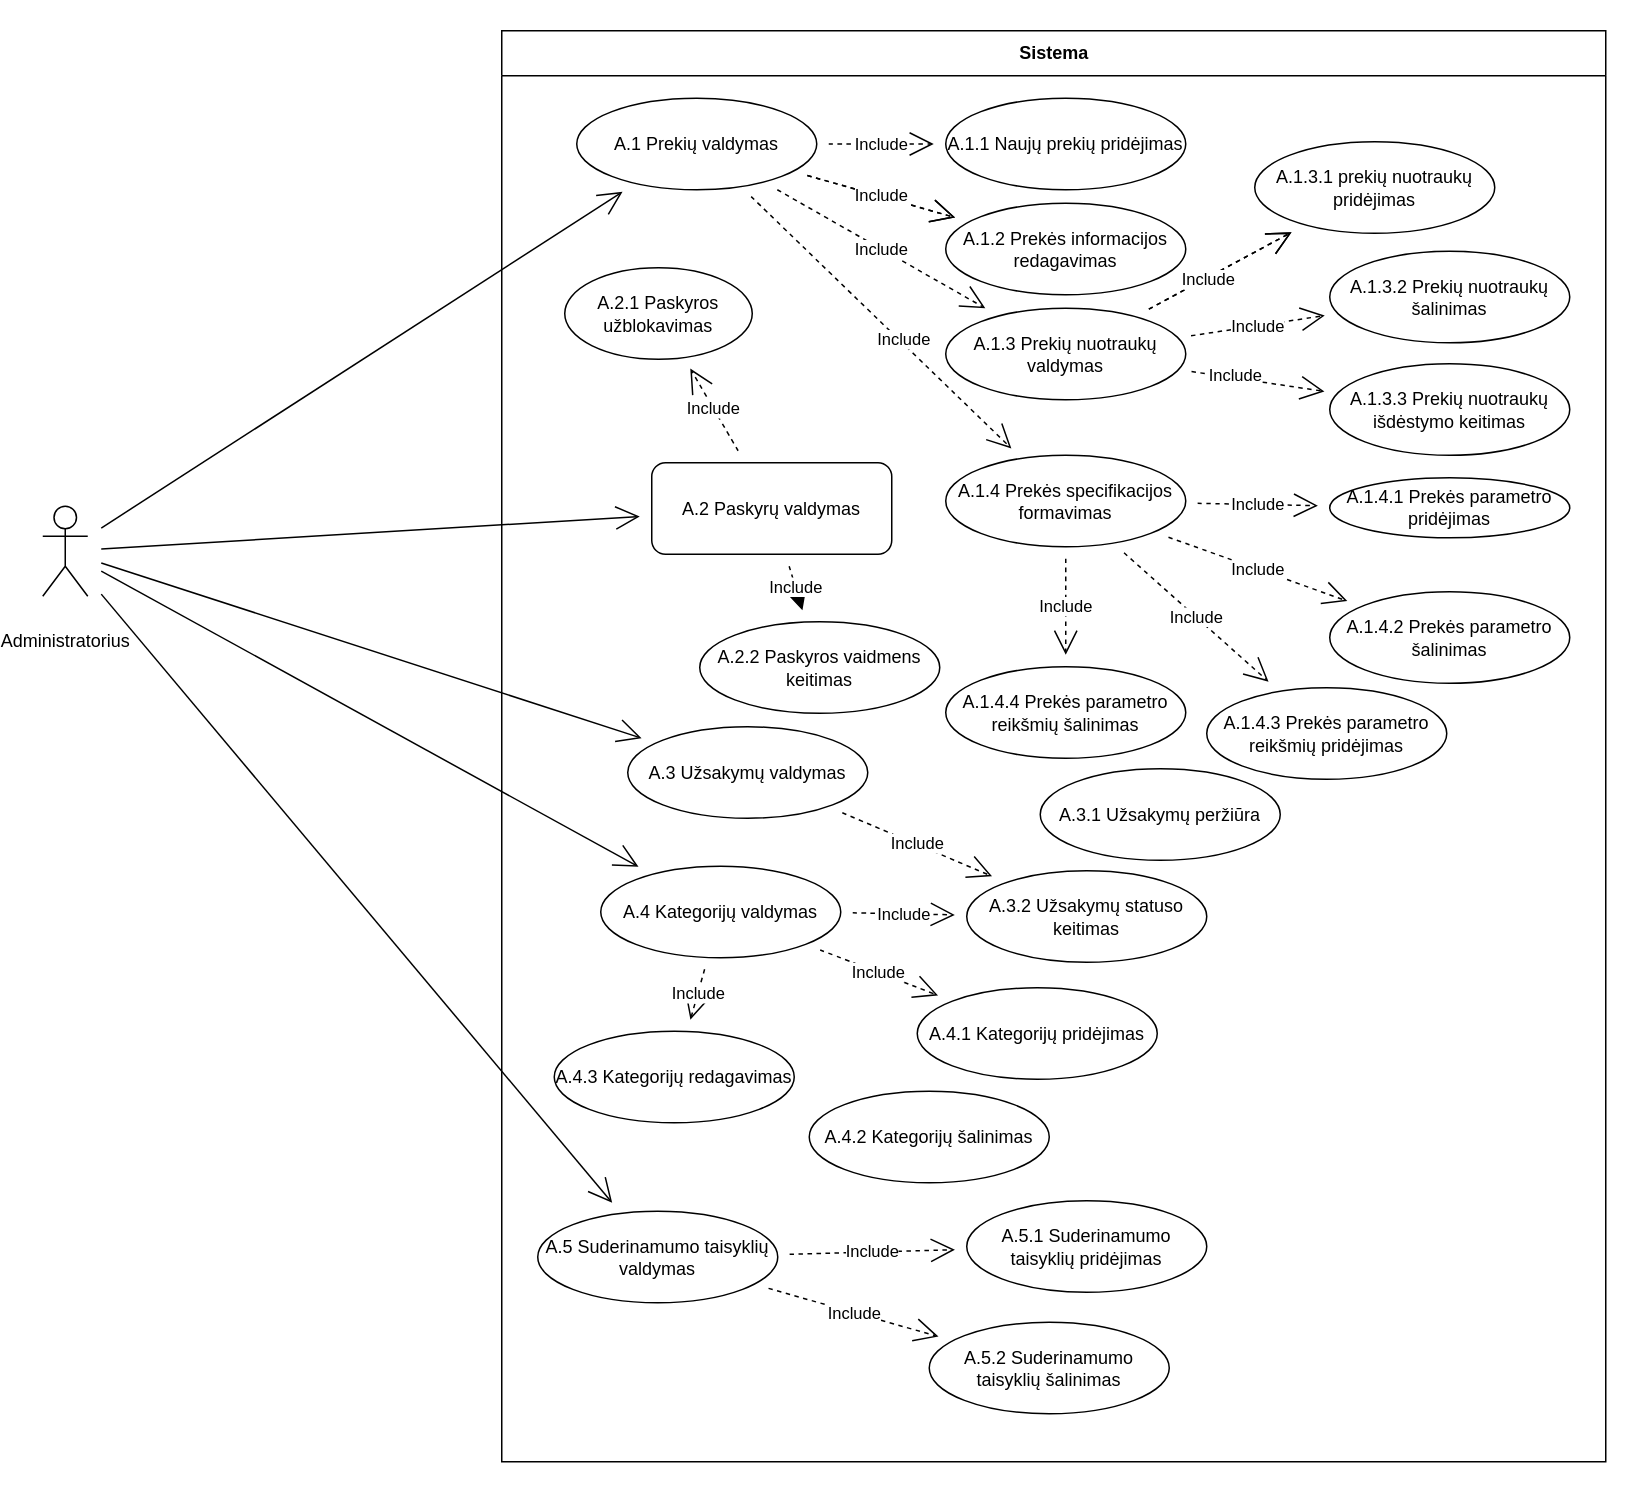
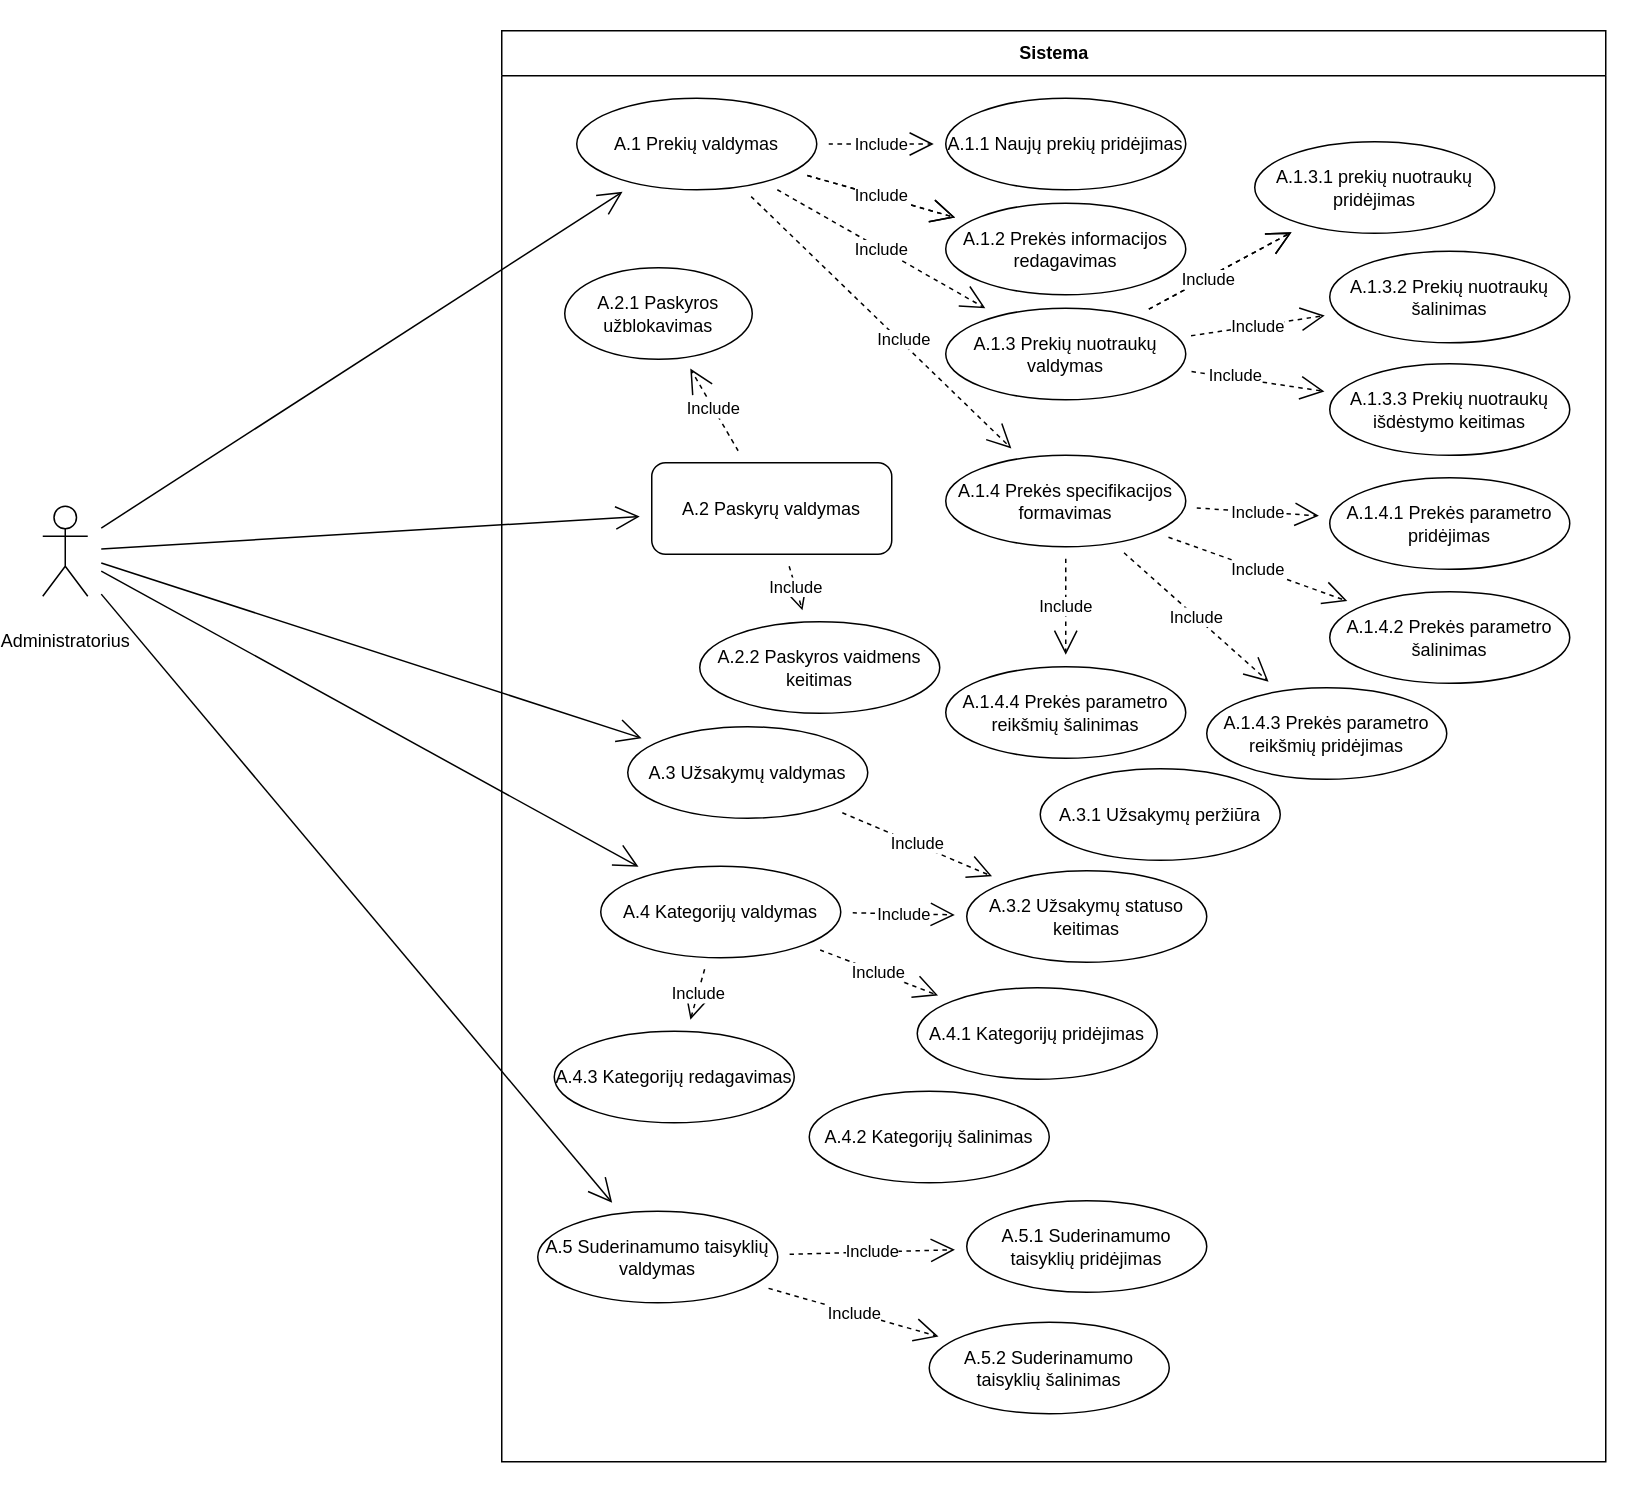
  <mxCell id="0" />
  <mxCell id="1" parent="0" />
  <mxCell id="2" style="edgeStyle=none;curved=1;rounded=0;orthogonalLoop=1;jettySize=auto;html=1;endArrow=open;startSize=14;endSize=14;sourcePerimeterSpacing=8;targetPerimeterSpacing=8;" parent="1" source="7" target="15" edge="1"><mxGeometry relative="1" as="geometry" /></mxCell>
  <mxCell id="3" style="edgeStyle=none;curved=1;rounded=0;orthogonalLoop=1;jettySize=auto;html=1;endArrow=open;startSize=14;endSize=14;sourcePerimeterSpacing=8;targetPerimeterSpacing=8;" parent="1" source="7" target="18" edge="1"><mxGeometry relative="1" as="geometry" /></mxCell>
  <mxCell id="4" style="edgeStyle=none;curved=1;rounded=0;orthogonalLoop=1;jettySize=auto;html=1;endArrow=open;startSize=14;endSize=14;sourcePerimeterSpacing=8;targetPerimeterSpacing=8;" parent="1" source="7" target="43" edge="1"><mxGeometry relative="1" as="geometry" /></mxCell>
  <mxCell id="5" style="edgeStyle=none;curved=1;rounded=0;orthogonalLoop=1;jettySize=auto;html=1;endArrow=open;startSize=14;endSize=14;sourcePerimeterSpacing=8;targetPerimeterSpacing=8;" parent="1" source="7" target="49" edge="1"><mxGeometry relative="1" as="geometry" /></mxCell>
  <mxCell id="6" style="edgeStyle=none;curved=1;rounded=0;orthogonalLoop=1;jettySize=auto;html=1;endArrow=open;startSize=14;endSize=14;sourcePerimeterSpacing=8;targetPerimeterSpacing=8;" parent="1" source="7" target="55" edge="1"><mxGeometry relative="1" as="geometry" /></mxCell>
  <mxCell id="7" value="Administratorius" style="shape=umlActor;html=1;verticalLabelPosition=bottom;verticalAlign=middle;align=center;strokeWidth=1;perimeterSpacing=1;" parent="1" vertex="1"><mxGeometry x="20" y="337" width="30" height="60" as="geometry" /></mxCell>
  <mxCell id="8" value="Sistema" style="swimlane;fontStyle=1;align=center;horizontal=1;startSize=30;collapsible=0;html=1;" parent="1" vertex="1"><mxGeometry x="326" y="20" width="736" height="954" as="geometry" /></mxCell>
  <mxCell id="9" value="Include" style="edgeStyle=none;curved=1;rounded=0;orthogonalLoop=1;jettySize=auto;html=1;dashed=1;endArrow=open;startSize=14;endSize=14;sourcePerimeterSpacing=8;targetPerimeterSpacing=8;" parent="8" source="15" target="19" edge="1"><mxGeometry relative="1" as="geometry" /></mxCell>
  <mxCell id="10" value="" style="edgeStyle=none;curved=1;rounded=0;orthogonalLoop=1;jettySize=auto;html=1;dashed=1;endArrow=open;startSize=14;endSize=14;sourcePerimeterSpacing=8;targetPerimeterSpacing=8;" parent="8" source="15" target="20" edge="1"><mxGeometry relative="1" as="geometry" /></mxCell>
  <mxCell id="11" value="Include" style="edgeStyle=none;curved=1;rounded=0;orthogonalLoop=1;jettySize=auto;html=1;dashed=1;endArrow=open;startSize=14;endSize=14;sourcePerimeterSpacing=8;targetPerimeterSpacing=8;" parent="8" source="15" target="27" edge="1"><mxGeometry relative="1" as="geometry" /></mxCell>
  <mxCell id="12" value="Include" style="edgeStyle=none;curved=1;rounded=0;orthogonalLoop=1;jettySize=auto;html=1;dashed=1;endArrow=open;startSize=14;endSize=14;sourcePerimeterSpacing=8;targetPerimeterSpacing=8;" parent="8" source="15" target="20" edge="1"><mxGeometry relative="1" as="geometry" /></mxCell>
  <mxCell id="13" style="edgeStyle=none;curved=1;rounded=0;orthogonalLoop=1;jettySize=auto;html=1;dashed=1;endArrow=open;startSize=14;endSize=14;sourcePerimeterSpacing=8;targetPerimeterSpacing=8;" parent="8" source="15" target="35" edge="1"><mxGeometry relative="1" as="geometry" /></mxCell>
  <mxCell id="14" value="Include" style="edgeLabel;html=1;align=center;verticalAlign=middle;resizable=0;points=[];" parent="13" vertex="1" connectable="0"><mxGeometry x="0.155" y="2" relative="1" as="geometry"><mxPoint as="offset" /></mxGeometry></mxCell>
  <mxCell id="15" value="A.1 Prekių valdymas" style="ellipse;whiteSpace=wrap;html=1;" parent="8" vertex="1"><mxGeometry x="50" y="45" width="160" height="61" as="geometry" /></mxCell>
  <mxCell id="16" value="Include" style="edgeStyle=none;curved=1;rounded=0;orthogonalLoop=1;jettySize=auto;html=1;dashed=1;endArrow=open;startSize=14;endSize=14;sourcePerimeterSpacing=8;targetPerimeterSpacing=8;" parent="8" source="18" target="40" edge="1"><mxGeometry relative="1" as="geometry" /></mxCell>
- <mxCell id="17" value="Include" style="edgeStyle=none;curved=1;rounded=0;orthogonalLoop=1;jettySize=auto;html=1;dashed=1;endArrow=classic;startSize=14;endSize=14;sourcePerimeterSpacing=8;targetPerimeterSpacing=8;" parent="8" source="18" target="41" edge="1"><mxGeometry relative="1" as="geometry" /></mxCell>
+ <mxCell id="17" value="Include" style="edgeStyle=none;curved=1;rounded=0;orthogonalLoop=1;jettySize=auto;html=1;dashed=1;endArrow=open;startSize=14;endSize=14;sourcePerimeterSpacing=8;targetPerimeterSpacing=8;" parent="8" source="18" target="41" edge="1"><mxGeometry relative="1" as="geometry" /></mxCell>
  <mxCell id="18" value="A.2 Paskyrų valdymas" style="whiteSpace=wrap;html=1;rounded=1;" parent="8" vertex="1"><mxGeometry x="100" y="288" width="160" height="61" as="geometry" /></mxCell>
  <mxCell id="19" value="A.1.1 Naujų prekių pridėjimas" style="ellipse;whiteSpace=wrap;html=1;" parent="8" vertex="1"><mxGeometry x="296" y="45" width="160" height="61" as="geometry" /></mxCell>
  <mxCell id="20" value="A.1.2 Prekės informacijos redagavimas" style="ellipse;whiteSpace=wrap;html=1;" parent="8" vertex="1"><mxGeometry x="296" y="115" width="160" height="61" as="geometry" /></mxCell>
  <mxCell id="21" value="" style="edgeStyle=none;curved=1;rounded=0;orthogonalLoop=1;jettySize=auto;html=1;dashed=1;endArrow=open;startSize=14;endSize=14;sourcePerimeterSpacing=8;targetPerimeterSpacing=8;" parent="8" source="27" target="28" edge="1"><mxGeometry relative="1" as="geometry" /></mxCell>
  <mxCell id="22" value="" style="edgeStyle=none;curved=1;rounded=0;orthogonalLoop=1;jettySize=auto;html=1;dashed=1;endArrow=open;startSize=14;endSize=14;sourcePerimeterSpacing=8;targetPerimeterSpacing=8;" parent="8" source="27" target="28" edge="1"><mxGeometry relative="1" as="geometry" /></mxCell>
  <mxCell id="23" value="Include" style="edgeLabel;html=1;align=center;verticalAlign=middle;resizable=0;points=[];" parent="22" vertex="1" connectable="0"><mxGeometry x="-0.193" y="-1" relative="1" as="geometry"><mxPoint as="offset" /></mxGeometry></mxCell>
  <mxCell id="24" value="Include" style="edgeStyle=none;curved=1;rounded=0;orthogonalLoop=1;jettySize=auto;html=1;dashed=1;endArrow=open;startSize=14;endSize=14;sourcePerimeterSpacing=8;targetPerimeterSpacing=8;" parent="8" source="27" target="29" edge="1"><mxGeometry relative="1" as="geometry" /></mxCell>
  <mxCell id="25" value="" style="edgeStyle=none;curved=1;rounded=0;orthogonalLoop=1;jettySize=auto;html=1;dashed=1;endArrow=open;startSize=14;endSize=14;sourcePerimeterSpacing=8;targetPerimeterSpacing=8;" parent="8" source="27" target="30" edge="1"><mxGeometry relative="1" as="geometry" /></mxCell>
  <mxCell id="26" value="Include" style="edgeLabel;html=1;align=center;verticalAlign=middle;resizable=0;points=[];" parent="25" vertex="1" connectable="0"><mxGeometry x="-0.35" y="2" relative="1" as="geometry"><mxPoint as="offset" /></mxGeometry></mxCell>
  <mxCell id="27" value="A.1.3 Prekių nuotraukų valdymas" style="ellipse;whiteSpace=wrap;html=1;" parent="8" vertex="1"><mxGeometry x="296" y="185" width="160" height="61" as="geometry" /></mxCell>
  <mxCell id="28" value="A.1.3.1 prekių nuotraukų pridėjimas" style="ellipse;whiteSpace=wrap;html=1;" parent="8" vertex="1"><mxGeometry x="502" y="74" width="160" height="61" as="geometry" /></mxCell>
  <mxCell id="29" value="A.1.3.2 Prekių nuotraukų šalinimas" style="ellipse;whiteSpace=wrap;html=1;" parent="8" vertex="1"><mxGeometry x="552" y="147" width="160" height="61" as="geometry" /></mxCell>
  <mxCell id="30" value="A.1.3.3 Prekių nuotraukų išdėstymo keitimas" style="ellipse;whiteSpace=wrap;html=1;" parent="8" vertex="1"><mxGeometry x="552" y="222" width="160" height="61" as="geometry" /></mxCell>
  <mxCell id="31" value="Include" style="edgeStyle=none;curved=1;rounded=0;orthogonalLoop=1;jettySize=auto;html=1;dashed=1;endArrow=open;startSize=14;endSize=14;sourcePerimeterSpacing=8;targetPerimeterSpacing=8;" parent="8" source="35" target="36" edge="1"><mxGeometry relative="1" as="geometry" /></mxCell>
  <mxCell id="32" value="Include" style="edgeStyle=none;curved=1;rounded=0;orthogonalLoop=1;jettySize=auto;html=1;dashed=1;endArrow=open;startSize=14;endSize=14;sourcePerimeterSpacing=8;targetPerimeterSpacing=8;" parent="8" source="35" target="37" edge="1"><mxGeometry relative="1" as="geometry" /></mxCell>
  <mxCell id="33" value="Include" style="edgeStyle=none;curved=1;rounded=0;orthogonalLoop=1;jettySize=auto;html=1;dashed=1;endArrow=open;startSize=14;endSize=14;sourcePerimeterSpacing=8;targetPerimeterSpacing=8;" parent="8" source="35" target="38" edge="1"><mxGeometry relative="1" as="geometry" /></mxCell>
  <mxCell id="34" value="Include" style="edgeStyle=none;curved=1;rounded=0;orthogonalLoop=1;jettySize=auto;html=1;dashed=1;endArrow=open;startSize=14;endSize=14;sourcePerimeterSpacing=8;targetPerimeterSpacing=8;" parent="8" source="35" target="39" edge="1"><mxGeometry relative="1" as="geometry" /></mxCell>
  <mxCell id="35" value="A.1.4 Prekės specifikacijos formavimas" style="ellipse;whiteSpace=wrap;html=1;" parent="8" vertex="1"><mxGeometry x="296" y="283" width="160" height="61" as="geometry" /></mxCell>
- <mxCell id="36" value="A.1.4.1 Prekės parametro pridėjimas" style="ellipse;whiteSpace=wrap;html=1;" parent="8" vertex="1"><mxGeometry x="552" y="298" width="160" height="40" as="geometry" /></mxCell>
+ <mxCell id="36" value="A.1.4.1 Prekės parametro pridėjimas" style="ellipse;whiteSpace=wrap;html=1;" parent="8" vertex="1"><mxGeometry x="552" y="298" width="160" height="61" as="geometry" /></mxCell>
  <mxCell id="37" value="A.1.4.2 Prekės parametro šalinimas" style="ellipse;whiteSpace=wrap;html=1;" parent="8" vertex="1"><mxGeometry x="552" y="374" width="160" height="61" as="geometry" /></mxCell>
  <mxCell id="38" value="A.1.4.3 Prekės parametro reikšmių pridėjimas" style="ellipse;whiteSpace=wrap;html=1;" parent="8" vertex="1"><mxGeometry x="470" y="438" width="160" height="61" as="geometry" /></mxCell>
  <mxCell id="39" value="A.1.4.4 Prekės parametro reikšmių šalinimas" style="ellipse;whiteSpace=wrap;html=1;" parent="8" vertex="1"><mxGeometry x="296" y="424" width="160" height="61" as="geometry" /></mxCell>
  <mxCell id="40" value="A.2.1 Paskyros &lt;br&gt;užblokavimas" style="ellipse;whiteSpace=wrap;html=1;" parent="8" vertex="1"><mxGeometry x="42" y="158" width="125" height="61" as="geometry" /></mxCell>
  <mxCell id="41" value="A.2.2 Paskyros vaidmens keitimas" style="ellipse;whiteSpace=wrap;html=1;" parent="8" vertex="1"><mxGeometry x="132" y="394" width="160" height="61" as="geometry" /></mxCell>
  <mxCell id="42" value="Include" style="edgeStyle=none;curved=1;rounded=0;orthogonalLoop=1;jettySize=auto;html=1;dashed=1;endArrow=open;startSize=14;endSize=14;sourcePerimeterSpacing=8;targetPerimeterSpacing=8;" parent="8" source="43" target="45" edge="1"><mxGeometry relative="1" as="geometry" /></mxCell>
  <mxCell id="43" value="A.3 Užsakymų valdymas" style="ellipse;whiteSpace=wrap;html=1;" parent="8" vertex="1"><mxGeometry x="84" y="464" width="160" height="61" as="geometry" /></mxCell>
  <mxCell id="44" value="A.3.1 Užsakymų peržiūra" style="ellipse;whiteSpace=wrap;html=1;" parent="8" vertex="1"><mxGeometry x="359" y="492" width="160" height="61" as="geometry" /></mxCell>
  <mxCell id="45" value="A.3.2 Užsakymų statuso keitimas" style="ellipse;whiteSpace=wrap;html=1;" parent="8" vertex="1"><mxGeometry x="310" y="560" width="160" height="61" as="geometry" /></mxCell>
  <mxCell id="46" value="Include" style="edgeStyle=none;curved=1;rounded=0;orthogonalLoop=1;jettySize=auto;html=1;dashed=1;endArrow=open;startSize=14;endSize=14;sourcePerimeterSpacing=8;targetPerimeterSpacing=8;" parent="8" source="49" target="50" edge="1"><mxGeometry relative="1" as="geometry" /></mxCell>
  <mxCell id="47" value="Include" style="edgeStyle=none;curved=1;rounded=0;orthogonalLoop=1;jettySize=auto;html=1;dashed=1;endArrow=open;startSize=14;endSize=14;sourcePerimeterSpacing=8;targetPerimeterSpacing=8;" parent="8" source="49" target="45" edge="1"><mxGeometry relative="1" as="geometry" /></mxCell>
  <mxCell id="48" value="Include" style="edgeStyle=none;curved=1;rounded=0;orthogonalLoop=1;jettySize=auto;html=1;dashed=1;endArrow=open;startSize=14;endSize=14;sourcePerimeterSpacing=8;targetPerimeterSpacing=8;" parent="8" source="49" target="52" edge="1"><mxGeometry relative="1" as="geometry" /></mxCell>
  <mxCell id="49" value="A.4 Kategorijų valdymas" style="ellipse;whiteSpace=wrap;html=1;" parent="8" vertex="1"><mxGeometry x="66" y="557" width="160" height="61" as="geometry" /></mxCell>
  <mxCell id="50" value="A.4.1 Kategorijų pridėjimas" style="ellipse;whiteSpace=wrap;html=1;" parent="8" vertex="1"><mxGeometry x="277" y="638" width="160" height="61" as="geometry" /></mxCell>
  <mxCell id="51" value="A.4.2 Kategorijų šalinimas" style="ellipse;whiteSpace=wrap;html=1;" parent="8" vertex="1"><mxGeometry x="205" y="707" width="160" height="61" as="geometry" /></mxCell>
  <mxCell id="52" value="A.4.3 Kategorijų redagavimas" style="ellipse;whiteSpace=wrap;html=1;" parent="8" vertex="1"><mxGeometry x="35" y="667" width="160" height="61" as="geometry" /></mxCell>
  <mxCell id="53" value="Include" style="edgeStyle=none;curved=1;rounded=0;orthogonalLoop=1;jettySize=auto;html=1;dashed=1;endArrow=open;startSize=14;endSize=14;sourcePerimeterSpacing=8;targetPerimeterSpacing=8;" parent="8" source="55" target="56" edge="1"><mxGeometry relative="1" as="geometry" /></mxCell>
  <mxCell id="54" value="Include" style="edgeStyle=none;curved=1;rounded=0;orthogonalLoop=1;jettySize=auto;html=1;dashed=1;endArrow=open;startSize=14;endSize=14;sourcePerimeterSpacing=8;targetPerimeterSpacing=8;" parent="8" source="55" target="57" edge="1"><mxGeometry relative="1" as="geometry" /></mxCell>
  <mxCell id="55" value="A.5 Suderinamumo taisyklių valdymas" style="ellipse;whiteSpace=wrap;html=1;" parent="8" vertex="1"><mxGeometry x="24" y="787" width="160" height="61" as="geometry" /></mxCell>
  <mxCell id="56" value="A.5.1 Suderinamumo taisyklių pridėjimas" style="ellipse;whiteSpace=wrap;html=1;" parent="8" vertex="1"><mxGeometry x="310" y="780" width="160" height="61" as="geometry" /></mxCell>
  <mxCell id="57" value="A.5.2 Suderinamumo taisyklių šalinimas" style="ellipse;whiteSpace=wrap;html=1;" parent="8" vertex="1"><mxGeometry x="285" y="861" width="160" height="61" as="geometry" /></mxCell>
